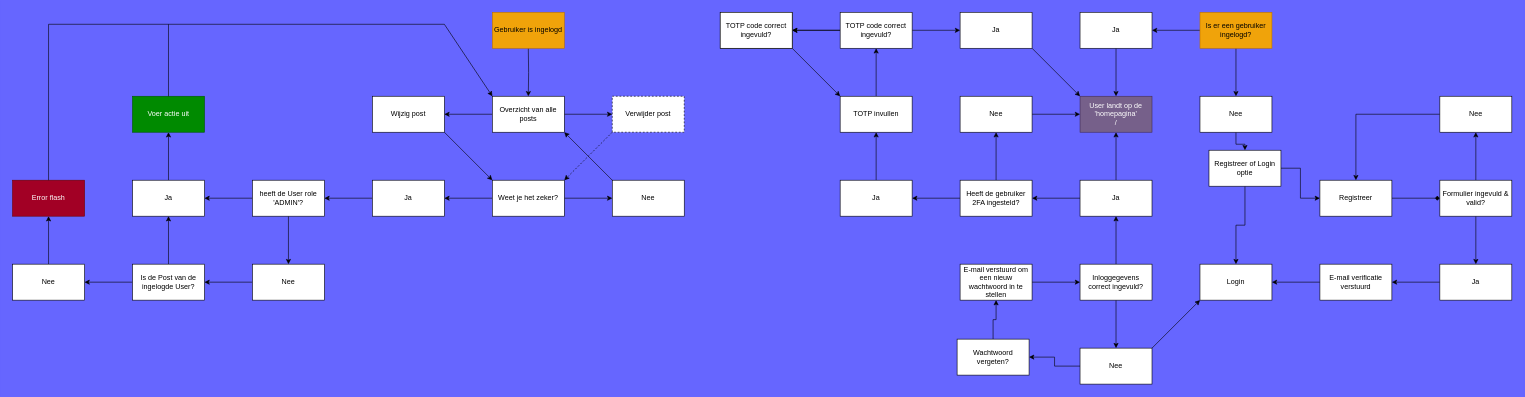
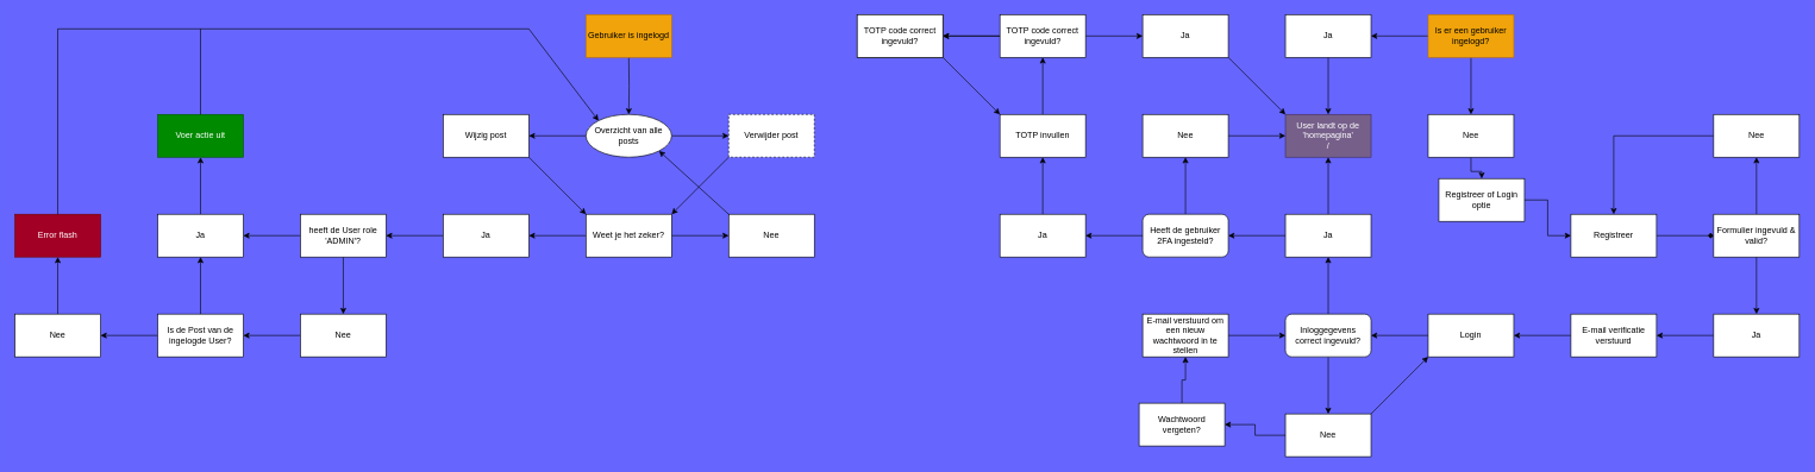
  <mxCell id="0" />
  <mxCell id="1" parent="0" />
- <mxCell id="2" value="" style="edgeStyle=orthogonalEdgeStyle;rounded=0;orthogonalLoop=1;jettySize=auto;html=1;" parent="1" source="4" target="6" edge="1"><mxGeometry relative="1" as="geometry" /></mxCell>
  <mxCell id="3" value="" style="edgeStyle=orthogonalEdgeStyle;rounded=0;orthogonalLoop=1;jettySize=auto;html=1;" parent="1" source="4" target="8" edge="1"><mxGeometry relative="1" as="geometry" /></mxCell>
  <mxCell id="4" value="Registreer of Login optie" style="rounded=0;whiteSpace=wrap;html=1;" parent="1" vertex="1"><mxGeometry x="2015" y="250" width="120" height="60" as="geometry" /></mxCell>
+ <mxCell id="5" value="" style="edgeStyle=orthogonalEdgeStyle;rounded=0;orthogonalLoop=1;jettySize=auto;html=1;" parent="1" source="6" target="24" edge="1"><mxGeometry relative="1" as="geometry" /></mxCell>
  <mxCell id="6" value="Login" style="rounded=0;whiteSpace=wrap;html=1;" parent="1" vertex="1"><mxGeometry x="2000" y="440" width="120" height="60" as="geometry" /></mxCell>
  <mxCell id="7" value="" style="edgeStyle=orthogonalEdgeStyle;rounded=0;orthogonalLoop=1;jettySize=auto;html=1;endArrow=diamond;" parent="1" source="8" target="11" edge="1"><mxGeometry relative="1" as="geometry" /></mxCell>
  <mxCell id="8" value="Registreer" style="rounded=0;whiteSpace=wrap;html=1;" parent="1" vertex="1"><mxGeometry x="2200" y="300" width="120" height="60" as="geometry" /></mxCell>
  <mxCell id="9" value="" style="edgeStyle=orthogonalEdgeStyle;rounded=0;orthogonalLoop=1;jettySize=auto;html=1;" parent="1" source="11" target="13" edge="1"><mxGeometry relative="1" as="geometry" /></mxCell>
  <mxCell id="10" value="" style="edgeStyle=orthogonalEdgeStyle;rounded=0;orthogonalLoop=1;jettySize=auto;html=1;" parent="1" source="11" target="15" edge="1"><mxGeometry relative="1" as="geometry" /></mxCell>
  <mxCell id="11" value="Formulier ingevuld &amp;amp; valid?" style="rounded=0;whiteSpace=wrap;html=1;" parent="1" vertex="1"><mxGeometry x="2400" y="300" width="120" height="60" as="geometry" /></mxCell>
  <mxCell id="12" style="edgeStyle=orthogonalEdgeStyle;rounded=0;orthogonalLoop=1;jettySize=auto;html=1;" parent="1" source="13" target="8" edge="1"><mxGeometry relative="1" as="geometry" /></mxCell>
  <mxCell id="13" value="Nee" style="rounded=0;whiteSpace=wrap;html=1;" parent="1" vertex="1"><mxGeometry x="2400" y="160" width="120" height="60" as="geometry" /></mxCell>
  <mxCell id="14" value="" style="edgeStyle=orthogonalEdgeStyle;rounded=0;orthogonalLoop=1;jettySize=auto;html=1;" parent="1" source="15" target="17" edge="1"><mxGeometry relative="1" as="geometry" /></mxCell>
  <mxCell id="15" value="Ja" style="rounded=0;whiteSpace=wrap;html=1;" parent="1" vertex="1"><mxGeometry x="2400" y="440" width="120" height="60" as="geometry" /></mxCell>
  <mxCell id="16" value="" style="edgeStyle=orthogonalEdgeStyle;rounded=0;orthogonalLoop=1;jettySize=auto;html=1;" parent="1" source="17" target="6" edge="1"><mxGeometry relative="1" as="geometry" /></mxCell>
  <mxCell id="17" value="E-mail verificatie verstuurd" style="rounded=0;whiteSpace=wrap;html=1;" parent="1" vertex="1"><mxGeometry x="2200" y="440" width="120" height="60" as="geometry" /></mxCell>
  <mxCell id="18" value="" style="edgeStyle=orthogonalEdgeStyle;rounded=0;orthogonalLoop=1;jettySize=auto;html=1;" parent="1" source="20" target="21" edge="1"><mxGeometry relative="1" as="geometry" /></mxCell>
  <mxCell id="19" value="" style="edgeStyle=orthogonalEdgeStyle;rounded=0;orthogonalLoop=1;jettySize=auto;html=1;" parent="1" source="20" target="70" edge="1"><mxGeometry relative="1" as="geometry" /></mxCell>
- <mxCell id="20" value="Overzicht van alle posts" style="rounded=0;whiteSpace=wrap;html=1;" parent="1" vertex="1"><mxGeometry x="820" y="160" width="120" height="60" as="geometry" /></mxCell>
+ <mxCell id="20" value="Overzicht van alle posts" style="ellipse;whiteSpace=wrap;html=1;" parent="1" vertex="1"><mxGeometry x="820" y="160" width="120" height="60" as="geometry" /></mxCell>
  <mxCell id="21" value="Verwijder post" style="rounded=0;whiteSpace=wrap;html=1;dashed=1;" parent="1" vertex="1"><mxGeometry x="1020" y="160" width="120" height="60" as="geometry" /></mxCell>
  <mxCell id="22" value="" style="edgeStyle=orthogonalEdgeStyle;rounded=0;orthogonalLoop=1;jettySize=auto;html=1;" parent="1" source="24" target="26" edge="1"><mxGeometry relative="1" as="geometry" /></mxCell>
  <mxCell id="23" value="" style="edgeStyle=orthogonalEdgeStyle;rounded=0;orthogonalLoop=1;jettySize=auto;html=1;" parent="1" source="24" target="33" edge="1"><mxGeometry relative="1" as="geometry" /></mxCell>
- <mxCell id="24" value="Inloggegevens correct ingevuld?" style="rounded=0;whiteSpace=wrap;html=1;" parent="1" vertex="1"><mxGeometry x="1800" y="440" width="120" height="60" as="geometry" /></mxCell>
+ <mxCell id="24" value="Inloggegevens correct ingevuld?" style="whiteSpace=wrap;html=1;rounded=1;" parent="1" vertex="1"><mxGeometry x="1800" y="440" width="120" height="60" as="geometry" /></mxCell>
  <mxCell id="25" value="" style="edgeStyle=orthogonalEdgeStyle;rounded=0;orthogonalLoop=1;jettySize=auto;html=1;" parent="1" source="26" target="28" edge="1"><mxGeometry relative="1" as="geometry" /></mxCell>
  <mxCell id="26" value="Nee" style="rounded=0;whiteSpace=wrap;html=1;" parent="1" vertex="1"><mxGeometry x="1800" y="580" width="120" height="60" as="geometry" /></mxCell>
  <mxCell id="27" value="" style="edgeStyle=orthogonalEdgeStyle;rounded=0;orthogonalLoop=1;jettySize=auto;html=1;" parent="1" source="28" target="30" edge="1"><mxGeometry relative="1" as="geometry" /></mxCell>
  <mxCell id="28" value="Wachtwoord vergeten?" style="rounded=0;whiteSpace=wrap;html=1;" parent="1" vertex="1"><mxGeometry x="1595" y="565" width="120" height="60" as="geometry" /></mxCell>
  <mxCell id="29" value="" style="edgeStyle=orthogonalEdgeStyle;rounded=0;orthogonalLoop=1;jettySize=auto;html=1;" parent="1" source="30" target="24" edge="1"><mxGeometry relative="1" as="geometry" /></mxCell>
  <mxCell id="30" value="E-mail verstuurd om een nieuw wachtwoord in te stellen" style="rounded=0;whiteSpace=wrap;html=1;" parent="1" vertex="1"><mxGeometry x="1600" y="440" width="120" height="60" as="geometry" /></mxCell>
  <mxCell id="31" style="edgeStyle=orthogonalEdgeStyle;rounded=0;orthogonalLoop=1;jettySize=auto;html=1;entryX=0.5;entryY=1;entryDx=0;entryDy=0;" parent="1" source="33" target="39" edge="1"><mxGeometry relative="1" as="geometry" /></mxCell>
  <mxCell id="32" value="" style="edgeStyle=orthogonalEdgeStyle;rounded=0;orthogonalLoop=1;jettySize=auto;html=1;" parent="1" source="33" target="44" edge="1"><mxGeometry relative="1" as="geometry" /></mxCell>
  <mxCell id="33" value="Ja" style="rounded=0;whiteSpace=wrap;html=1;" parent="1" vertex="1"><mxGeometry x="1800" y="300" width="120" height="60" as="geometry" /></mxCell>
  <mxCell id="34" value="" style="edgeStyle=orthogonalEdgeStyle;rounded=0;orthogonalLoop=1;jettySize=auto;html=1;" parent="1" source="36" target="38" edge="1"><mxGeometry relative="1" as="geometry" /></mxCell>
  <mxCell id="35" value="" style="edgeStyle=orthogonalEdgeStyle;rounded=0;orthogonalLoop=1;jettySize=auto;html=1;" parent="1" source="36" target="41" edge="1"><mxGeometry relative="1" as="geometry" /></mxCell>
  <mxCell id="36" value="Is er een gebruiker ingelogd?" style="rounded=0;whiteSpace=wrap;html=1;fillColor=#f0a30a;fontColor=#000000;strokeColor=#BD7000;" parent="1" vertex="1"><mxGeometry x="2000" y="20" width="120" height="60" as="geometry" /></mxCell>
  <mxCell id="37" value="" style="edgeStyle=orthogonalEdgeStyle;rounded=0;orthogonalLoop=1;jettySize=auto;html=1;" parent="1" source="38" target="4" edge="1"><mxGeometry relative="1" as="geometry" /></mxCell>
  <mxCell id="38" value="Nee" style="rounded=0;whiteSpace=wrap;html=1;" parent="1" vertex="1"><mxGeometry x="2000" y="160" width="120" height="60" as="geometry" /></mxCell>
  <mxCell id="39" value="User landt op de 'homepagina'&lt;div&gt;/&lt;/div&gt;" style="rounded=0;whiteSpace=wrap;html=1;fillColor=#76608a;fontColor=#ffffff;strokeColor=#432D57;" parent="1" vertex="1"><mxGeometry x="1800" y="160" width="120" height="60" as="geometry" /></mxCell>
  <mxCell id="40" value="" style="edgeStyle=orthogonalEdgeStyle;rounded=0;orthogonalLoop=1;jettySize=auto;html=1;" parent="1" source="41" target="39" edge="1"><mxGeometry relative="1" as="geometry" /></mxCell>
  <mxCell id="41" value="Ja" style="rounded=0;whiteSpace=wrap;html=1;" parent="1" vertex="1"><mxGeometry x="1800" y="20" width="120" height="60" as="geometry" /></mxCell>
  <mxCell id="42" value="" style="edgeStyle=orthogonalEdgeStyle;rounded=0;orthogonalLoop=1;jettySize=auto;html=1;" parent="1" source="44" target="46" edge="1"><mxGeometry relative="1" as="geometry" /></mxCell>
  <mxCell id="43" value="" style="edgeStyle=orthogonalEdgeStyle;rounded=0;orthogonalLoop=1;jettySize=auto;html=1;" parent="1" source="44" target="48" edge="1"><mxGeometry relative="1" as="geometry" /></mxCell>
- <mxCell id="44" value="Heeft de gebruiker 2FA ingesteld?" style="rounded=0;whiteSpace=wrap;html=1;" parent="1" vertex="1"><mxGeometry x="1600" y="300" width="120" height="60" as="geometry" /></mxCell>
+ <mxCell id="44" value="Heeft de gebruiker 2FA ingesteld?" style="whiteSpace=wrap;html=1;rounded=1;" parent="1" vertex="1"><mxGeometry x="1600" y="300" width="120" height="60" as="geometry" /></mxCell>
  <mxCell id="45" value="" style="edgeStyle=orthogonalEdgeStyle;rounded=0;orthogonalLoop=1;jettySize=auto;html=1;" parent="1" source="46" target="50" edge="1"><mxGeometry relative="1" as="geometry" /></mxCell>
  <mxCell id="46" value="Ja" style="rounded=0;whiteSpace=wrap;html=1;" parent="1" vertex="1"><mxGeometry x="1400" y="300" width="120" height="60" as="geometry" /></mxCell>
  <mxCell id="47" value="" style="edgeStyle=orthogonalEdgeStyle;rounded=0;orthogonalLoop=1;jettySize=auto;html=1;" parent="1" source="48" target="39" edge="1"><mxGeometry relative="1" as="geometry" /></mxCell>
  <mxCell id="48" value="Nee" style="rounded=0;whiteSpace=wrap;html=1;" parent="1" vertex="1"><mxGeometry x="1600" y="160" width="120" height="60" as="geometry" /></mxCell>
  <mxCell id="49" value="" style="edgeStyle=orthogonalEdgeStyle;rounded=0;orthogonalLoop=1;jettySize=auto;html=1;" parent="1" source="50" target="54" edge="1"><mxGeometry relative="1" as="geometry" /></mxCell>
  <mxCell id="50" value="TOTP invullen" style="rounded=0;whiteSpace=wrap;html=1;" parent="1" vertex="1"><mxGeometry x="1400" y="160" width="120" height="60" as="geometry" /></mxCell>
  <mxCell id="51" value="" style="edgeStyle=orthogonalEdgeStyle;rounded=0;orthogonalLoop=1;jettySize=auto;html=1;" parent="1" source="54" target="55" edge="1"><mxGeometry relative="1" as="geometry" /></mxCell>
  <mxCell id="52" value="" style="edgeStyle=orthogonalEdgeStyle;rounded=0;orthogonalLoop=1;jettySize=auto;html=1;" parent="1" source="54" target="56" edge="1"><mxGeometry relative="1" as="geometry" /></mxCell>
  <mxCell id="53" value="" style="edgeStyle=orthogonalEdgeStyle;rounded=0;orthogonalLoop=1;jettySize=auto;html=1;" edge="1" parent="1" source="54" target="90"><mxGeometry relative="1" as="geometry" /></mxCell>
  <mxCell id="54" value="TOTP code correct ingevuld?" style="rounded=0;whiteSpace=wrap;html=1;" parent="1" vertex="1"><mxGeometry x="1400" y="20" width="120" height="60" as="geometry" /></mxCell>
  <mxCell id="55" value="Ja" style="rounded=0;whiteSpace=wrap;html=1;" parent="1" vertex="1"><mxGeometry x="1600" y="20" width="120" height="60" as="geometry" /></mxCell>
  <mxCell id="56" value="Nee" style="rounded=0;whiteSpace=wrap;html=1;" parent="1" vertex="1"><mxGeometry x="1200" y="20" width="120" height="60" as="geometry" /></mxCell>
  <mxCell id="57" value="" style="endArrow=classic;html=1;rounded=0;entryX=0;entryY=0;entryDx=0;entryDy=0;exitX=1;exitY=1;exitDx=0;exitDy=0;" parent="1" source="56" target="50" edge="1"><mxGeometry width="50" height="50" relative="1" as="geometry"><mxPoint x="1320" y="140" as="sourcePoint" /><mxPoint x="1370" y="90" as="targetPoint" /></mxGeometry></mxCell>
  <mxCell id="58" value="" style="endArrow=classic;html=1;rounded=0;exitX=1;exitY=1;exitDx=0;exitDy=0;entryX=0;entryY=0;entryDx=0;entryDy=0;" parent="1" source="55" target="39" edge="1"><mxGeometry width="50" height="50" relative="1" as="geometry"><mxPoint x="1720" y="140" as="sourcePoint" /><mxPoint x="1770" y="90" as="targetPoint" /></mxGeometry></mxCell>
  <mxCell id="59" value="" style="edgeStyle=orthogonalEdgeStyle;rounded=0;orthogonalLoop=1;jettySize=auto;html=1;" parent="1" source="61" target="74" edge="1"><mxGeometry relative="1" as="geometry" /></mxCell>
  <mxCell id="60" value="" style="edgeStyle=orthogonalEdgeStyle;rounded=0;orthogonalLoop=1;jettySize=auto;html=1;" parent="1" source="61" target="75" edge="1"><mxGeometry relative="1" as="geometry" /></mxCell>
  <mxCell id="61" value="Weet je het zeker?" style="rounded=0;whiteSpace=wrap;html=1;" parent="1" vertex="1"><mxGeometry x="820" y="300" width="120" height="60" as="geometry" /></mxCell>
  <mxCell id="62" value="" style="edgeStyle=orthogonalEdgeStyle;rounded=0;orthogonalLoop=1;jettySize=auto;html=1;" parent="1" source="63" target="81" edge="1"><mxGeometry relative="1" as="geometry" /></mxCell>
  <mxCell id="63" value="Nee" style="rounded=0;whiteSpace=wrap;html=1;" parent="1" vertex="1"><mxGeometry x="420" y="440" width="120" height="60" as="geometry" /></mxCell>
  <mxCell id="64" value="" style="endArrow=classic;html=1;rounded=0;exitX=1;exitY=0;exitDx=0;exitDy=0;entryX=0;entryY=1;entryDx=0;entryDy=0;" parent="1" source="26" target="6" edge="1"><mxGeometry width="50" height="50" relative="1" as="geometry"><mxPoint x="1940" y="590" as="sourcePoint" /><mxPoint x="2050" y="550" as="targetPoint" /></mxGeometry></mxCell>
  <mxCell id="65" value="" style="edgeStyle=orthogonalEdgeStyle;rounded=0;orthogonalLoop=1;jettySize=auto;html=1;" parent="1" target="20" edge="1"><mxGeometry relative="1" as="geometry"><mxPoint x="880" y="80" as="sourcePoint" /></mxGeometry></mxCell>
  <mxCell id="66" value="Gebruiker is ingelogd" style="rounded=0;whiteSpace=wrap;html=1;fillColor=#f0a30a;fontColor=#000000;strokeColor=#BD7000;" parent="1" vertex="1"><mxGeometry x="820" y="20" width="120" height="60" as="geometry" /></mxCell>
  <mxCell id="67" value="" style="edgeStyle=orthogonalEdgeStyle;rounded=0;orthogonalLoop=1;jettySize=auto;html=1;" parent="1" source="69" target="63" edge="1"><mxGeometry relative="1" as="geometry" /></mxCell>
  <mxCell id="68" value="" style="edgeStyle=orthogonalEdgeStyle;rounded=0;orthogonalLoop=1;jettySize=auto;html=1;" parent="1" source="69" target="78" edge="1"><mxGeometry relative="1" as="geometry" /></mxCell>
  <mxCell id="69" value="heeft de User role 'ADMIN'?" style="rounded=0;whiteSpace=wrap;html=1;" parent="1" vertex="1"><mxGeometry x="420" y="300" width="120" height="60" as="geometry" /></mxCell>
  <mxCell id="70" value="Wijzig post" style="rounded=0;whiteSpace=wrap;html=1;" parent="1" vertex="1"><mxGeometry x="620" y="160" width="120" height="60" as="geometry" /></mxCell>
  <mxCell id="71" value="" style="endArrow=classic;html=1;rounded=0;exitX=1;exitY=1;exitDx=0;exitDy=0;entryX=0;entryY=0;entryDx=0;entryDy=0;" parent="1" source="70" target="61" edge="1"><mxGeometry width="50" height="50" relative="1" as="geometry"><mxPoint x="720" y="330" as="sourcePoint" /><mxPoint x="770" y="280" as="targetPoint" /></mxGeometry></mxCell>
- <mxCell id="72" value="" style="endArrow=classic;html=1;rounded=0;exitX=0;exitY=1;exitDx=0;exitDy=0;entryX=1;entryY=0;entryDx=0;entryDy=0;dashed=1;" parent="1" source="21" target="61" edge="1"><mxGeometry width="50" height="50" relative="1" as="geometry"><mxPoint x="970" y="250" as="sourcePoint" /><mxPoint x="1050" y="270" as="targetPoint" /></mxGeometry></mxCell>
+ <mxCell id="72" value="" style="endArrow=classic;html=1;rounded=0;exitX=0;exitY=1;exitDx=0;exitDy=0;entryX=1;entryY=0;entryDx=0;entryDy=0;" parent="1" source="21" target="61" edge="1"><mxGeometry width="50" height="50" relative="1" as="geometry"><mxPoint x="970" y="250" as="sourcePoint" /><mxPoint x="1050" y="270" as="targetPoint" /></mxGeometry></mxCell>
  <mxCell id="73" value="" style="edgeStyle=orthogonalEdgeStyle;rounded=0;orthogonalLoop=1;jettySize=auto;html=1;" parent="1" source="74" target="69" edge="1"><mxGeometry relative="1" as="geometry" /></mxCell>
  <mxCell id="74" value="Ja" style="rounded=0;whiteSpace=wrap;html=1;" parent="1" vertex="1"><mxGeometry x="620" y="300" width="120" height="60" as="geometry" /></mxCell>
  <mxCell id="75" value="Nee" style="rounded=0;whiteSpace=wrap;html=1;" parent="1" vertex="1"><mxGeometry x="1020" y="300" width="120" height="60" as="geometry" /></mxCell>
  <mxCell id="76" value="" style="endArrow=classic;html=1;rounded=0;entryX=1;entryY=1;entryDx=0;entryDy=0;exitX=0;exitY=0;exitDx=0;exitDy=0;" parent="1" source="75" target="20" edge="1"><mxGeometry width="50" height="50" relative="1" as="geometry"><mxPoint x="900" y="490" as="sourcePoint" /><mxPoint x="950" y="440" as="targetPoint" /></mxGeometry></mxCell>
  <mxCell id="77" value="" style="edgeStyle=orthogonalEdgeStyle;rounded=0;orthogonalLoop=1;jettySize=auto;html=1;" parent="1" source="78" target="82" edge="1"><mxGeometry relative="1" as="geometry" /></mxCell>
  <mxCell id="78" value="Ja" style="rounded=0;whiteSpace=wrap;html=1;" parent="1" vertex="1"><mxGeometry x="220" y="300" width="120" height="60" as="geometry" /></mxCell>
  <mxCell id="79" value="" style="edgeStyle=orthogonalEdgeStyle;rounded=0;orthogonalLoop=1;jettySize=auto;html=1;" parent="1" source="81" target="78" edge="1"><mxGeometry relative="1" as="geometry" /></mxCell>
  <mxCell id="80" value="" style="edgeStyle=orthogonalEdgeStyle;rounded=0;orthogonalLoop=1;jettySize=auto;html=1;" parent="1" source="81" target="84" edge="1"><mxGeometry relative="1" as="geometry" /></mxCell>
  <mxCell id="81" value="Is de Post van de ingelogde User?" style="rounded=0;whiteSpace=wrap;html=1;" parent="1" vertex="1"><mxGeometry x="220" y="440" width="120" height="60" as="geometry" /></mxCell>
  <mxCell id="82" value="Voer actie uit" style="rounded=0;whiteSpace=wrap;html=1;fillColor=#008a00;fontColor=#ffffff;strokeColor=#005700;" parent="1" vertex="1"><mxGeometry x="220" y="160" width="120" height="60" as="geometry" /></mxCell>
  <mxCell id="83" value="" style="edgeStyle=orthogonalEdgeStyle;rounded=0;orthogonalLoop=1;jettySize=auto;html=1;" parent="1" source="84" target="85" edge="1"><mxGeometry relative="1" as="geometry" /></mxCell>
  <mxCell id="84" value="Nee" style="rounded=0;whiteSpace=wrap;html=1;" parent="1" vertex="1"><mxGeometry x="20" y="440" width="120" height="60" as="geometry" /></mxCell>
  <mxCell id="85" value="Error flash" style="rounded=0;whiteSpace=wrap;html=1;fillColor=#a20025;fontColor=#ffffff;strokeColor=#6F0000;" parent="1" vertex="1"><mxGeometry x="20" y="300" width="120" height="60" as="geometry" /></mxCell>
  <mxCell id="86" value="" style="endArrow=classic;html=1;rounded=0;entryX=0;entryY=0;entryDx=0;entryDy=0;" edge="1" parent="1" target="20"><mxGeometry width="50" height="50" relative="1" as="geometry"><mxPoint x="740" y="40" as="sourcePoint" /><mxPoint x="150" y="10" as="targetPoint" /></mxGeometry></mxCell>
  <mxCell id="87" value="" style="endArrow=none;html=1;rounded=0;" edge="1" parent="1"><mxGeometry width="50" height="50" relative="1" as="geometry"><mxPoint x="80" y="40" as="sourcePoint" /><mxPoint x="740" y="40" as="targetPoint" /></mxGeometry></mxCell>
  <mxCell id="88" value="" style="endArrow=none;html=1;rounded=0;exitX=0.5;exitY=0;exitDx=0;exitDy=0;" edge="1" parent="1" source="85"><mxGeometry width="50" height="50" relative="1" as="geometry"><mxPoint x="60" y="150" as="sourcePoint" /><mxPoint x="80" y="40" as="targetPoint" /></mxGeometry></mxCell>
  <mxCell id="89" value="" style="endArrow=none;html=1;rounded=0;exitX=0.5;exitY=0;exitDx=0;exitDy=0;" edge="1" parent="1" source="82"><mxGeometry width="50" height="50" relative="1" as="geometry"><mxPoint x="270" y="110" as="sourcePoint" /><mxPoint x="280" y="40" as="targetPoint" /></mxGeometry></mxCell>
  <mxCell id="90" value="TOTP code correct ingevuld?" style="rounded=0;whiteSpace=wrap;html=1;" vertex="1" parent="1"><mxGeometry x="1200" y="20" width="120" height="60" as="geometry" /></mxCell>
